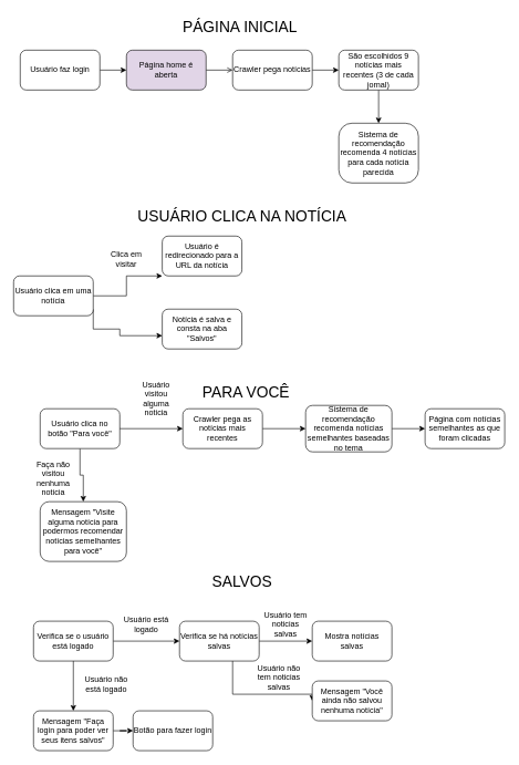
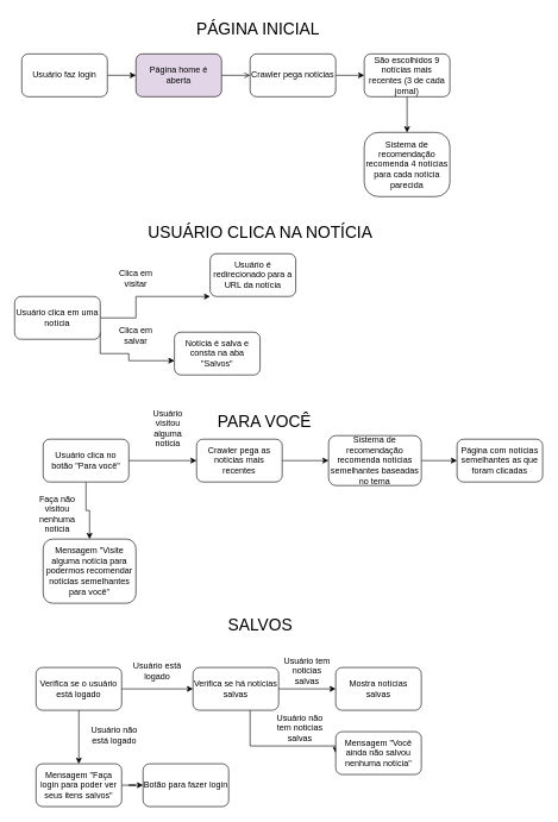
  <mxCell id="0" />
  <mxCell id="1" parent="0" />
  <mxCell id="2" value="" style="edgeStyle=orthogonalEdgeStyle;rounded=0;orthogonalLoop=1;jettySize=auto;html=1;" edge="1" parent="1" source="3" target="11"><mxGeometry relative="1" as="geometry" /></mxCell>
  <mxCell id="3" value="Usuário faz login" style="rounded=1;whiteSpace=wrap;html=1;" vertex="1" parent="1"><mxGeometry x="30" y="75" width="120" height="60" as="geometry" /></mxCell>
  <mxCell id="4" value="" style="edgeStyle=orthogonalEdgeStyle;rounded=0;orthogonalLoop=1;jettySize=auto;html=1;" edge="1" parent="1" source="5" target="8"><mxGeometry relative="1" as="geometry" /></mxCell>
  <mxCell id="5" value="Crawler pega notícias" style="whiteSpace=wrap;html=1;rounded=1;" vertex="1" parent="1"><mxGeometry x="350" y="75" width="120" height="60" as="geometry" /></mxCell>
  <mxCell id="6" value="Sistema de recomendação recomenda 4 notícias para cada notícia parecida" style="whiteSpace=wrap;html=1;rounded=1;arcSize=22;" vertex="1" parent="1"><mxGeometry x="510" y="185" width="120" height="90" as="geometry" /></mxCell>
  <mxCell id="7" value="" style="edgeStyle=orthogonalEdgeStyle;rounded=0;orthogonalLoop=1;jettySize=auto;html=1;" edge="1" parent="1" source="8" target="6"><mxGeometry relative="1" as="geometry" /></mxCell>
  <mxCell id="8" value="São escolhidos 9 notícias mais recentes (3 de cada jornal)" style="whiteSpace=wrap;html=1;rounded=1;" vertex="1" parent="1"><mxGeometry x="510" y="75" width="120" height="60" as="geometry" /></mxCell>
  <mxCell id="9" value="&lt;font style=&quot;font-size: 23px;&quot;&gt;PÁGINA INICIAL&amp;nbsp;&lt;/font&gt;" style="text;html=1;align=center;verticalAlign=middle;resizable=0;points=[];autosize=1;strokeColor=none;fillColor=none;" vertex="1" parent="1"><mxGeometry x="264" y="20" width="200" height="40" as="geometry" /></mxCell>
  <mxCell id="10" value="" style="edgeStyle=orthogonalEdgeStyle;rounded=0;orthogonalLoop=1;jettySize=auto;html=1;endArrow=open;" edge="1" parent="1" source="11" target="5"><mxGeometry relative="1" as="geometry" /></mxCell>
  <mxCell id="11" value="Página home é aberta" style="rounded=1;whiteSpace=wrap;html=1;fillColor=#e1d5e7;" vertex="1" parent="1"><mxGeometry x="190" y="75" width="120" height="60" as="geometry" /></mxCell>
  <mxCell id="12" value="&lt;font style=&quot;font-size: 23px;&quot;&gt;USUÁRIO CLICA NA NOTÍCIA&lt;/font&gt;" style="text;html=1;align=center;verticalAlign=middle;resizable=0;points=[];autosize=1;strokeColor=none;fillColor=none;" vertex="1" parent="1"><mxGeometry x="194" y="305" width="340" height="40" as="geometry" /></mxCell>
  <mxCell id="13" value="" style="edgeStyle=orthogonalEdgeStyle;rounded=0;orthogonalLoop=1;jettySize=auto;html=1;" edge="1" parent="1" source="15" target="16"><mxGeometry relative="1" as="geometry"><Array as="points"><mxPoint x="190" y="445" /><mxPoint x="190" y="415" /></Array></mxGeometry></mxCell>
  <mxCell id="14" value="" style="edgeStyle=orthogonalEdgeStyle;rounded=0;orthogonalLoop=1;jettySize=auto;html=1;exitX=1;exitY=0.5;exitDx=0;exitDy=0;" edge="1" parent="1"><mxGeometry relative="1" as="geometry"><mxPoint x="140" y="465" as="sourcePoint" /><mxPoint x="244" y="505" as="targetPoint" /><Array as="points"><mxPoint x="140" y="495" /><mxPoint x="180" y="495" /><mxPoint x="180" y="505" /></Array></mxGeometry></mxCell>
  <mxCell id="15" value="Usuário clica em uma notícia" style="rounded=1;whiteSpace=wrap;html=1;" vertex="1" parent="1"><mxGeometry x="20" y="415" width="120" height="60" as="geometry" /></mxCell>
- <mxCell id="16" value="Usuário é redirecionado para a URL da notícia" style="whiteSpace=wrap;html=1;rounded=1;" vertex="1" parent="1"><mxGeometry x="244" y="355" width="120" height="60" as="geometry" /></mxCell>
+ <mxCell id="16" value="Usuário é redirecionado para a URL da notícia" style="whiteSpace=wrap;html=1;rounded=1;" vertex="1" parent="1"><mxGeometry x="294" y="355" width="120" height="60" as="geometry" /></mxCell>
  <mxCell id="17" value="Notícia é salva e consta na aba &quot;Salvos&quot;" style="whiteSpace=wrap;html=1;rounded=1;" vertex="1" parent="1"><mxGeometry x="244" y="465" width="120" height="60" as="geometry" /></mxCell>
  <mxCell id="18" value="Clica em visitar" style="text;html=1;align=center;verticalAlign=middle;whiteSpace=wrap;rounded=0;" vertex="1" parent="1"><mxGeometry x="160" y="375" width="60" height="30" as="geometry" /></mxCell>
+ <mxCell id="19" value="Clica em salvar" style="text;html=1;align=center;verticalAlign=middle;whiteSpace=wrap;rounded=0;" vertex="1" parent="1"><mxGeometry x="160" y="455" width="60" height="30" as="geometry" /></mxCell>
  <mxCell id="20" value="&lt;font style=&quot;font-size: 23px;&quot;&gt;PARA VOCÊ&lt;/font&gt;" style="text;html=1;align=center;verticalAlign=middle;resizable=0;points=[];autosize=1;strokeColor=none;fillColor=none;" vertex="1" parent="1"><mxGeometry x="295" y="570" width="150" height="40" as="geometry" /></mxCell>
  <mxCell id="21" value="" style="edgeStyle=orthogonalEdgeStyle;rounded=0;orthogonalLoop=1;jettySize=auto;html=1;" edge="1" parent="1" source="22" target="23"><mxGeometry relative="1" as="geometry" /></mxCell>
  <mxCell id="22" value="Usuário clica no botão &quot;Para você&quot;" style="rounded=1;whiteSpace=wrap;html=1;" vertex="1" parent="1"><mxGeometry x="60" y="615" width="120" height="60" as="geometry" /></mxCell>
  <mxCell id="23" value="Mensagem &quot;Visite alguma notícia para podermos recomendar notícias semelhantes para você&quot;" style="whiteSpace=wrap;html=1;rounded=1;" vertex="1" parent="1"><mxGeometry x="60" y="755" width="130" height="90" as="geometry" /></mxCell>
  <mxCell id="24" value="Faça não visitou nenhuma noticia" style="text;html=1;align=center;verticalAlign=middle;whiteSpace=wrap;rounded=0;" vertex="1" parent="1"><mxGeometry x="50" y="705" width="60" height="30" as="geometry" /></mxCell>
  <mxCell id="25" value="Página com notícias semelhantes as que foram clicadas" style="rounded=1;whiteSpace=wrap;html=1;" vertex="1" parent="1"><mxGeometry x="640" y="615" width="120" height="60" as="geometry" /></mxCell>
  <mxCell id="26" value="Usuário visitou alguma noticia" style="text;html=1;align=center;verticalAlign=middle;whiteSpace=wrap;rounded=0;" vertex="1" parent="1"><mxGeometry x="205" y="585" width="60" height="30" as="geometry" /></mxCell>
  <mxCell id="27" value="" style="edgeStyle=orthogonalEdgeStyle;rounded=0;orthogonalLoop=1;jettySize=auto;html=1;entryX=0;entryY=0.5;entryDx=0;entryDy=0;" edge="1" parent="1" source="22" target="31"><mxGeometry relative="1" as="geometry"><mxPoint x="180" y="645" as="sourcePoint" /><mxPoint x="510" y="645" as="targetPoint" /><Array as="points" /></mxGeometry></mxCell>
  <mxCell id="28" value="" style="edgeStyle=orthogonalEdgeStyle;rounded=0;orthogonalLoop=1;jettySize=auto;html=1;" edge="1" parent="1" source="29" target="25"><mxGeometry relative="1" as="geometry" /></mxCell>
  <mxCell id="29" value="Sistema de recomendação recomenda notícias semelhantes baseadas no tema" style="rounded=1;whiteSpace=wrap;html=1;" vertex="1" parent="1"><mxGeometry x="460" y="610" width="130" height="70" as="geometry" /></mxCell>
  <mxCell id="30" value="" style="edgeStyle=orthogonalEdgeStyle;rounded=0;orthogonalLoop=1;jettySize=auto;html=1;" edge="1" parent="1" source="31" target="29"><mxGeometry relative="1" as="geometry" /></mxCell>
  <mxCell id="31" value="Crawler pega as notícias mais recentes" style="rounded=1;whiteSpace=wrap;html=1;" vertex="1" parent="1"><mxGeometry x="275" y="615" width="120" height="60" as="geometry" /></mxCell>
  <mxCell id="32" value="&lt;font style=&quot;font-size: 23px;&quot;&gt;SALVOS&lt;/font&gt;" style="text;html=1;align=center;verticalAlign=middle;resizable=0;points=[];autosize=1;strokeColor=none;fillColor=none;" vertex="1" parent="1"><mxGeometry x="309" y="855" width="110" height="40" as="geometry" /></mxCell>
  <mxCell id="33" value="" style="edgeStyle=orthogonalEdgeStyle;rounded=0;orthogonalLoop=1;jettySize=auto;html=1;" edge="1" parent="1" source="35" target="38"><mxGeometry relative="1" as="geometry" /></mxCell>
  <mxCell id="34" value="" style="edgeStyle=orthogonalEdgeStyle;rounded=0;orthogonalLoop=1;jettySize=auto;html=1;" edge="1" parent="1" source="35" target="45"><mxGeometry relative="1" as="geometry" /></mxCell>
  <mxCell id="35" value="Verifica se o usuário está logado" style="rounded=1;whiteSpace=wrap;html=1;" vertex="1" parent="1"><mxGeometry x="50" y="935" width="120" height="60" as="geometry" /></mxCell>
  <mxCell id="36" value="" style="edgeStyle=orthogonalEdgeStyle;rounded=0;orthogonalLoop=1;jettySize=auto;html=1;" edge="1" parent="1" source="38" target="39"><mxGeometry relative="1" as="geometry" /></mxCell>
  <mxCell id="37" value="" style="edgeStyle=orthogonalEdgeStyle;rounded=0;orthogonalLoop=1;jettySize=auto;html=1;entryX=0;entryY=0.5;entryDx=0;entryDy=0;" edge="1" parent="1" source="38" target="40"><mxGeometry relative="1" as="geometry"><Array as="points"><mxPoint x="350" y="1045" /><mxPoint x="470" y="1045" /></Array></mxGeometry></mxCell>
  <mxCell id="38" value="Verifica se há notícias salvas" style="whiteSpace=wrap;html=1;rounded=1;" vertex="1" parent="1"><mxGeometry x="270" y="935" width="120" height="60" as="geometry" /></mxCell>
  <mxCell id="39" value="Mostra notícias salvas" style="whiteSpace=wrap;html=1;rounded=1;" vertex="1" parent="1"><mxGeometry x="470" y="935" width="120" height="60" as="geometry" /></mxCell>
  <mxCell id="40" value="Mensagem &quot;Você ainda não salvou nenhuma notícia&quot;" style="whiteSpace=wrap;html=1;rounded=1;" vertex="1" parent="1"><mxGeometry x="470" y="1025" width="120" height="60" as="geometry" /></mxCell>
  <mxCell id="41" value="Usuário está logado" style="text;html=1;align=center;verticalAlign=middle;whiteSpace=wrap;rounded=0;" vertex="1" parent="1"><mxGeometry x="180" y="925" width="80" height="30" as="geometry" /></mxCell>
  <mxCell id="42" value="Usuário tem noticias salvas" style="text;html=1;align=center;verticalAlign=middle;whiteSpace=wrap;rounded=0;" vertex="1" parent="1"><mxGeometry x="390" y="925" width="80" height="30" as="geometry" /></mxCell>
  <mxCell id="43" value="Usuário não tem noticias salvas" style="text;html=1;align=center;verticalAlign=middle;whiteSpace=wrap;rounded=0;" vertex="1" parent="1"><mxGeometry x="380" y="1005" width="80" height="30" as="geometry" /></mxCell>
  <mxCell id="44" value="" style="edgeStyle=orthogonalEdgeStyle;rounded=0;orthogonalLoop=1;jettySize=auto;html=1;" edge="1" parent="1" source="45" target="47"><mxGeometry relative="1" as="geometry" /></mxCell>
  <mxCell id="45" value="Mensagem &quot;Faça login para poder ver seus itens salvos&quot;" style="whiteSpace=wrap;html=1;rounded=1;" vertex="1" parent="1"><mxGeometry x="50" y="1070" width="120" height="60" as="geometry" /></mxCell>
  <mxCell id="46" value="Usuário não está logado" style="text;html=1;align=center;verticalAlign=middle;whiteSpace=wrap;rounded=0;" vertex="1" parent="1"><mxGeometry x="120" y="1015" width="80" height="30" as="geometry" /></mxCell>
  <mxCell id="47" value="Botão para fazer login" style="whiteSpace=wrap;html=1;rounded=1;" vertex="1" parent="1"><mxGeometry x="200" y="1070" width="120" height="60" as="geometry" /></mxCell>
